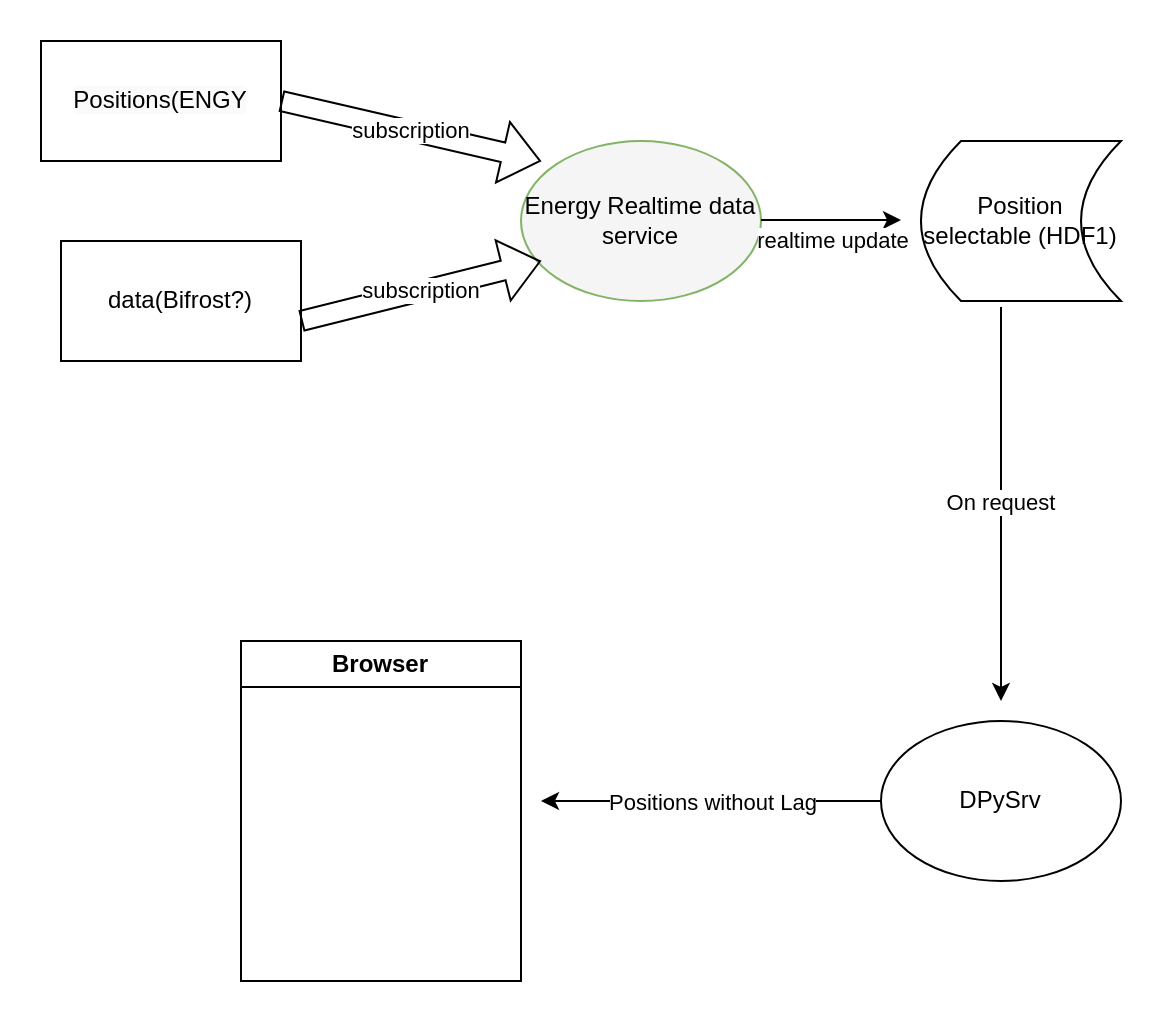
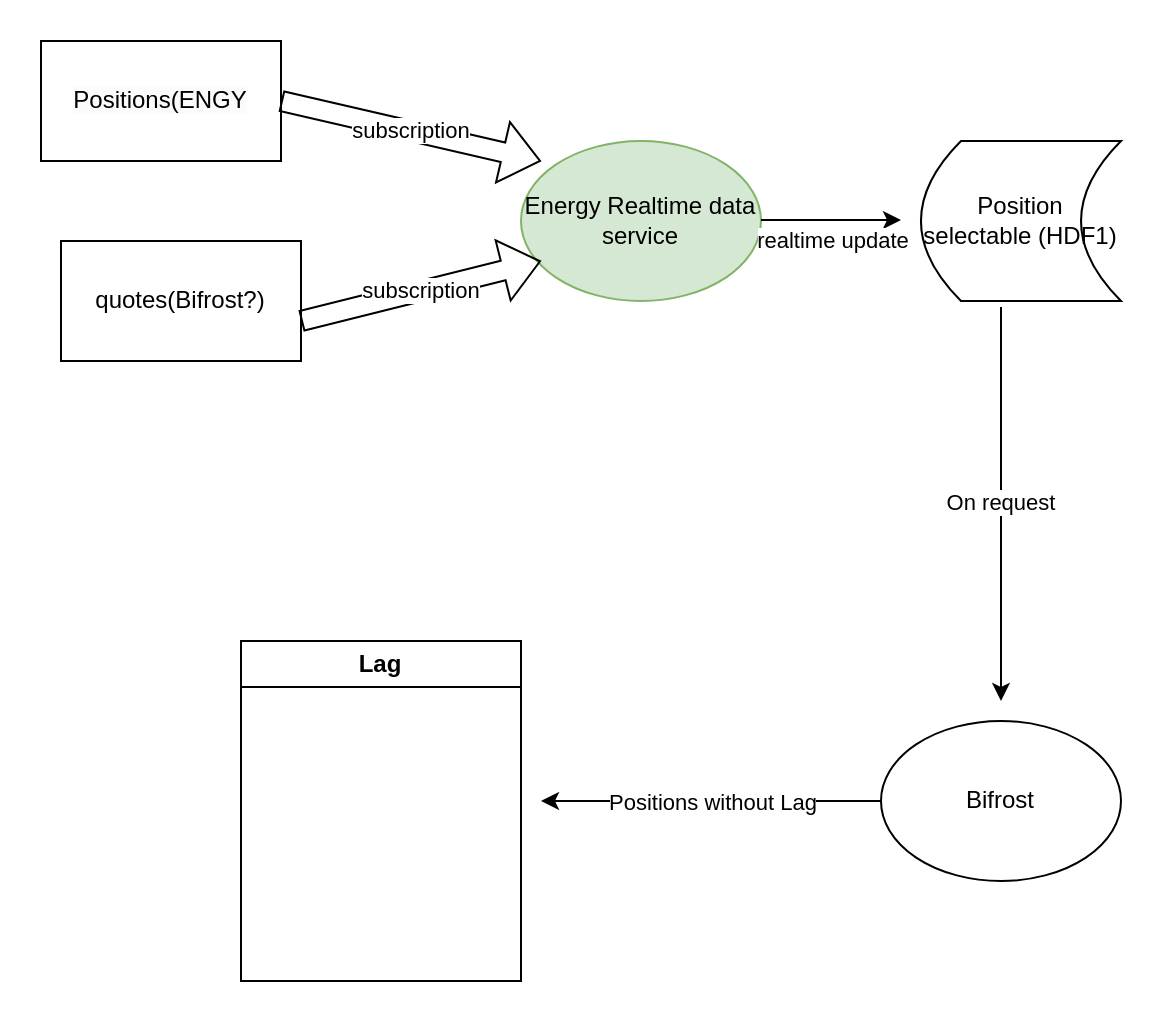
  <mxCell id="0" />
  <mxCell id="1" parent="0" />
- <mxCell id="2" value="data(Bifrost?)" style="rounded=0;whiteSpace=wrap;html=1;" vertex="1" parent="1"><mxGeometry x="30" y="120" width="120" height="60" as="geometry" /></mxCell>
+ <mxCell id="2" value="quotes(Bifrost?)" style="rounded=0;whiteSpace=wrap;html=1;" vertex="1" parent="1"><mxGeometry x="30" y="120" width="120" height="60" as="geometry" /></mxCell>
  <mxCell id="3" value="&lt;span style=&quot;caret-color: rgb(0, 0, 0); color: rgb(0, 0, 0); font-family: Helvetica; font-size: 12px; font-style: normal; font-variant-caps: normal; font-weight: 400; letter-spacing: normal; orphans: auto; text-align: center; text-indent: 0px; text-transform: none; white-space: normal; widows: auto; word-spacing: 0px; -webkit-text-stroke-width: 0px; background-color: rgb(251, 251, 251); text-decoration: none; display: inline !important; float: none;&quot;&gt;Positions(ENGY&lt;/span&gt;" style="rounded=0;whiteSpace=wrap;html=1;" vertex="1" parent="1"><mxGeometry x="20" y="20" width="120" height="60" as="geometry" /></mxCell>
- <mxCell id="4" value="Energy Realtime data service" style="ellipse;whiteSpace=wrap;html=1;fillColor=#f5f5f5;strokeColor=#82b366;" vertex="1" parent="1"><mxGeometry x="260" y="70" width="120" height="80" as="geometry" /></mxCell>
+ <mxCell id="4" value="Energy Realtime data service" style="ellipse;whiteSpace=wrap;html=1;fillColor=#d5e8d4;strokeColor=#82b366;" vertex="1" parent="1"><mxGeometry x="260" y="70" width="120" height="80" as="geometry" /></mxCell>
  <mxCell id="5" value="subscription" style="shape=flexArrow;endArrow=classic;html=1;rounded=0;" edge="1" parent="1"><mxGeometry width="50" height="50" relative="1" as="geometry"><mxPoint x="140" y="50" as="sourcePoint" /><mxPoint x="270" y="80" as="targetPoint" /></mxGeometry></mxCell>
  <mxCell id="6" value="subscription" style="shape=flexArrow;endArrow=classic;html=1;rounded=0;" edge="1" parent="1"><mxGeometry width="50" height="50" relative="1" as="geometry"><mxPoint x="150" y="160" as="sourcePoint" /><mxPoint x="270" y="130" as="targetPoint" /></mxGeometry></mxCell>
  <mxCell id="7" value="Position selectable (HDF1)" style="shape=dataStorage;whiteSpace=wrap;html=1;fixedSize=1;" vertex="1" parent="1"><mxGeometry x="460" y="70" width="100" height="80" as="geometry" /></mxCell>
- <mxCell id="8" value="Browser" style="swimlane;whiteSpace=wrap;html=1;" vertex="1" parent="1"><mxGeometry x="120" y="320" width="140" height="170" as="geometry" /></mxCell>
- <mxCell id="9" value="DPySrv" style="ellipse;whiteSpace=wrap;html=1;" vertex="1" parent="1"><mxGeometry x="440" y="360" width="120" height="80" as="geometry" /></mxCell>
+ <mxCell id="8" value="Lag" style="swimlane;whiteSpace=wrap;html=1;" vertex="1" parent="1"><mxGeometry x="120" y="320" width="140" height="170" as="geometry" /></mxCell>
+ <mxCell id="9" value="Bifrost" style="ellipse;whiteSpace=wrap;html=1;" vertex="1" parent="1"><mxGeometry x="440" y="360" width="120" height="80" as="geometry" /></mxCell>
  <mxCell id="10" value="" style="endArrow=classic;html=1;rounded=0;" edge="1" parent="1"><mxGeometry relative="1" as="geometry"><mxPoint x="380" y="109.5" as="sourcePoint" /><mxPoint x="450" y="109.5" as="targetPoint" /></mxGeometry></mxCell>
  <mxCell id="11" value="realtime update" style="edgeLabel;resizable=0;html=1;;align=center;verticalAlign=middle;" connectable="0" vertex="1" parent="10"><mxGeometry relative="1" as="geometry"><mxPoint y="10" as="offset" /></mxGeometry></mxCell>
  <mxCell id="12" value="On request" style="endArrow=classic;html=1;rounded=0;exitX=0.4;exitY=1.038;exitDx=0;exitDy=0;exitPerimeter=0;" edge="1" parent="1" source="7"><mxGeometry relative="1" as="geometry"><mxPoint x="510" y="170" as="sourcePoint" /><mxPoint x="500" y="350" as="targetPoint" /></mxGeometry></mxCell>
  <mxCell id="13" value="" style="endArrow=classic;html=1;rounded=0;exitX=0;exitY=0.5;exitDx=0;exitDy=0;" edge="1" parent="1" source="9"><mxGeometry relative="1" as="geometry"><mxPoint x="320" y="450" as="sourcePoint" /><mxPoint x="270" y="400" as="targetPoint" /></mxGeometry></mxCell>
  <mxCell id="14" value="Positions without Lag" style="edgeLabel;resizable=0;html=1;;align=center;verticalAlign=middle;" connectable="0" vertex="1" parent="13"><mxGeometry relative="1" as="geometry" /></mxCell>
